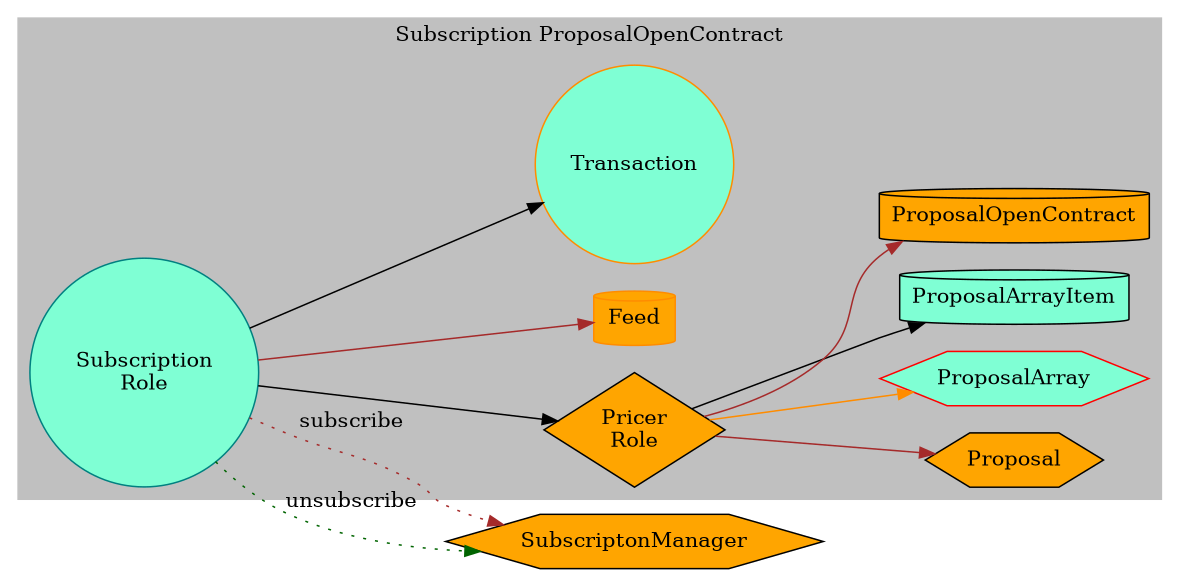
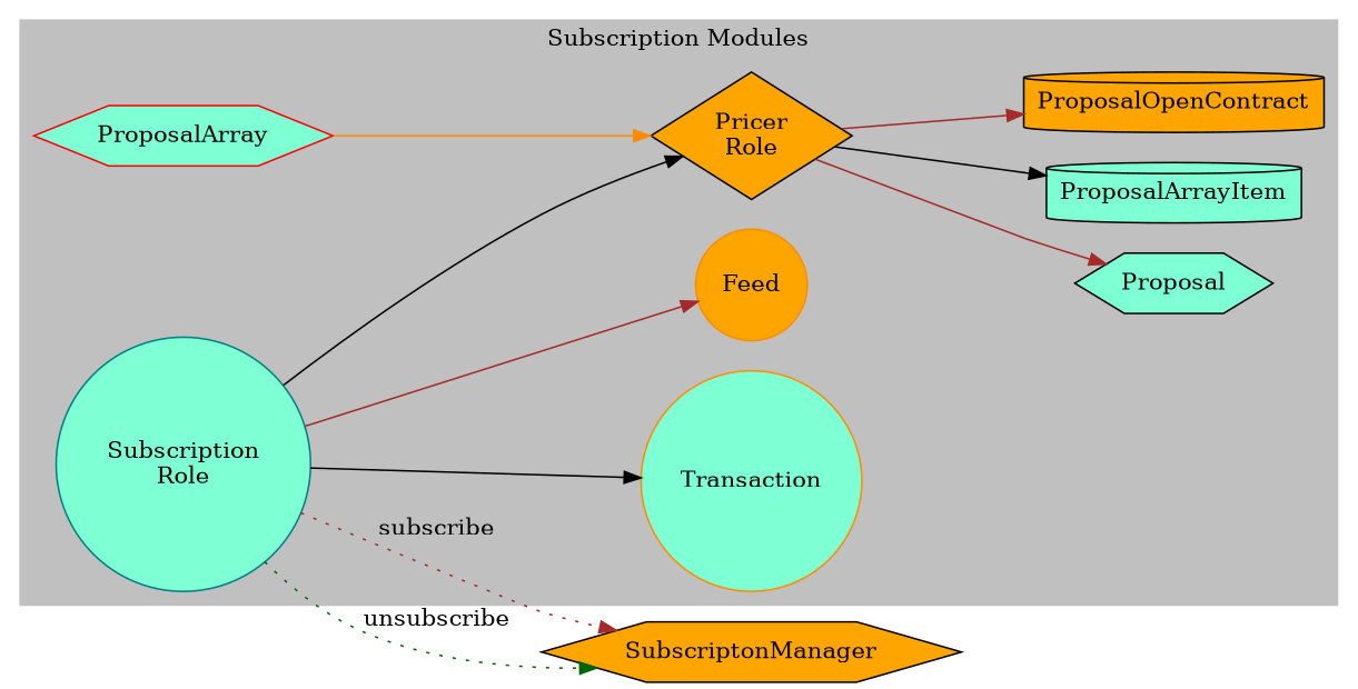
  digraph {
    rankdir=LR
    node [color=black fillcolor=aquamarine shape=circle style=filled]
    edge [color=brown]
    n1 [color=teal label="Subscription\nRole"]
    n2 [fillcolor=orange label="Pricer\nRole" shape=diamond]
-   Feed [color=darkorange fillcolor=orange shape=cylinder]
+   Feed [color=darkorange fillcolor=orange]
    Transaction [color=darkorange]
-   Proposal [fillcolor=orange shape=hexagon]
+   Proposal [shape=hexagon]
    ProposalArray [color=red shape=hexagon]
    ProposalArrayItem [shape=cylinder]
    ProposalOpenContract [fillcolor=orange shape=cylinder]
    SubscriptonManager [fillcolor=orange shape=hexagon]
    subgraph cluster_1 {
      color=gray
-     label="Subscription ProposalOpenContract"
+     label="Subscription Modules"
      style=filled
      n1
      n2
      Feed
      Transaction
      Proposal
      ProposalArray
      ProposalArrayItem
      ProposalOpenContract
    }
    n1 -> n2 [color=black]
    n1 -> Feed
    n1 -> Transaction [color=black]
    n1 -> SubscriptonManager [label=subscribe style=dotted]
    n1 -> SubscriptonManager [color=darkgreen label=unsubscribe style=dotted]
    n2 -> Proposal
-   n2 -> ProposalArray [color=darkorange]
+   ProposalArray -> n2 [color=darkorange]
    n2 -> ProposalArrayItem [color=black]
    n2 -> ProposalOpenContract
  }
